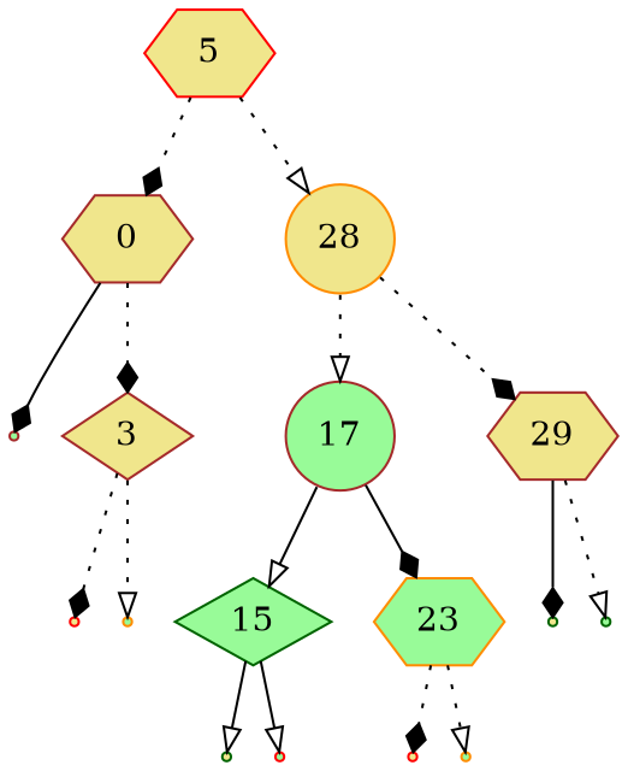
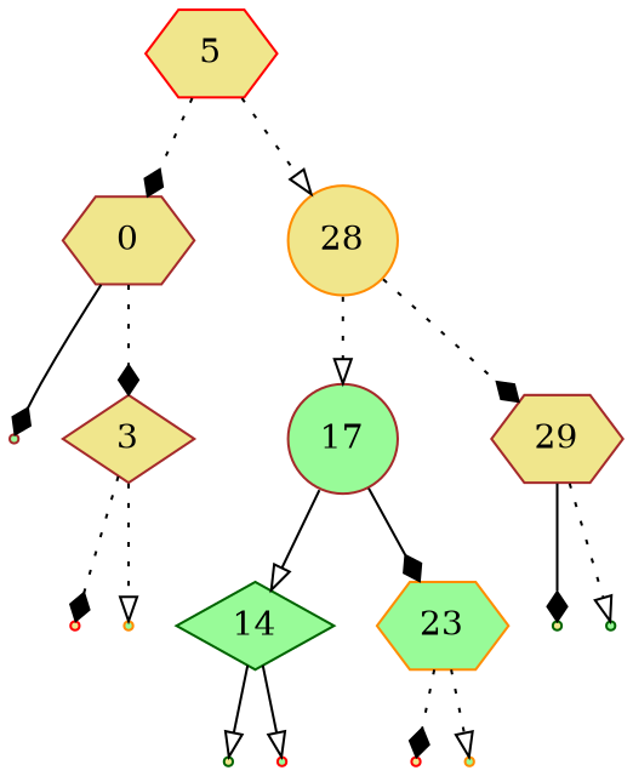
  digraph {
    ordering=out
    node [color=brown fillcolor=khaki shape=point style=filled]
    edge [arrowhead=diamond style=dotted]
    5 [color=red shape=hexagon]
    0 [shape=hexagon]
    28 [color=darkorange shape=circle]
    null0 [fillcolor=palegreen]
    3 [shape=diamond]
    17 [fillcolor=palegreen shape=circle]
    29 [shape=hexagon]
    null1 [color=red]
    null2 [color=darkorange fillcolor=palegreen]
-   15 [color=darkgreen fillcolor=palegreen shape=diamond]
+   15 [color=darkgreen fillcolor=palegreen shape=diamond label=14]
    23 [color=darkorange fillcolor=palegreen shape=hexagon]
    null7 [color=darkgreen]
    null8 [color=darkgreen fillcolor=palegreen]
    null3 [color=darkgreen]
    null4 [color=red fillcolor=palegreen]
    null5 [color=red]
    null6 [color=darkorange fillcolor=palegreen]
    5 -> 0
    5 -> 28 [arrowhead=onormal]
    0 -> null0 [style=solid]
    0 -> 3
    28 -> 17 [arrowhead=onormal]
    28 -> 29
    3 -> null1
    3 -> null2 [arrowhead=onormal]
    17 -> 15 [arrowhead=onormal style=solid]
    17 -> 23 [style=solid]
    29 -> null7 [style=solid]
    29 -> null8 [arrowhead=onormal]
    15 -> null3 [arrowhead=onormal style=solid]
    15 -> null4 [arrowhead=onormal style=solid]
    23 -> null5
    23 -> null6 [arrowhead=onormal]
  }
